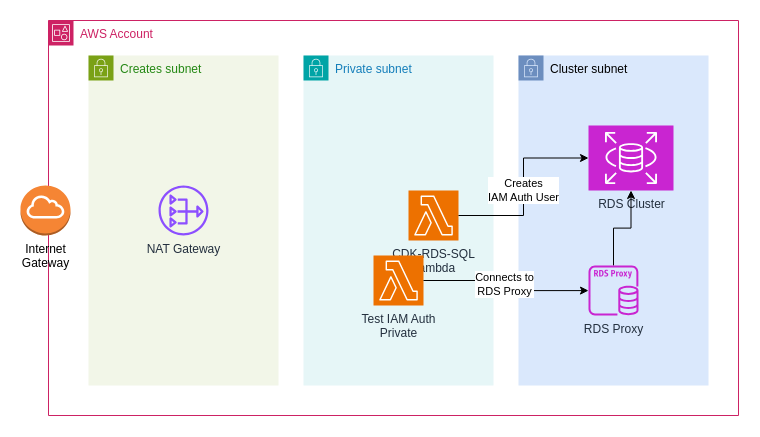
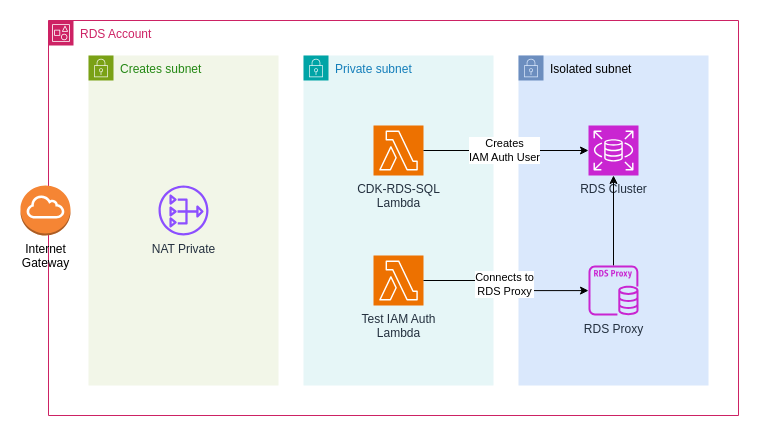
  <mxCell id="0" />
  <mxCell id="1" parent="0" />
  <mxCell id="2" value="Private subnet" style="points=[[0,0],[0.25,0],[0.5,0],[0.75,0],[1,0],[1,0.25],[1,0.5],[1,0.75],[1,1],[0.75,1],[0.5,1],[0.25,1],[0,1],[0,0.75],[0,0.5],[0,0.25]];outlineConnect=0;gradientColor=none;html=1;whiteSpace=wrap;fontSize=12;fontStyle=0;container=1;pointerEvents=0;collapsible=0;recursiveResize=0;shape=mxgraph.aws4.group;grIcon=mxgraph.aws4.group_security_group;grStroke=0;strokeColor=#00A4A6;fillColor=#E6F6F7;verticalAlign=top;align=left;spacingLeft=30;fontColor=#147EBA;dashed=0;" vertex="1" parent="1"><mxGeometry x="303" y="55" width="190" height="330" as="geometry" /></mxCell>
- <mxCell id="3" value="CDK-RDS-SQL&lt;div&gt;Lambda&lt;/div&gt;" style="sketch=0;points=[[0,0,0],[0.25,0,0],[0.5,0,0],[0.75,0,0],[1,0,0],[0,1,0],[0.25,1,0],[0.5,1,0],[0.75,1,0],[1,1,0],[0,0.25,0],[0,0.5,0],[0,0.75,0],[1,0.25,0],[1,0.5,0],[1,0.75,0]];outlineConnect=0;fontColor=#232F3E;fillColor=#ED7100;strokeColor=#ffffff;dashed=0;verticalLabelPosition=bottom;verticalAlign=top;align=center;html=1;fontSize=12;fontStyle=0;aspect=fixed;shape=mxgraph.aws4.resourceIcon;resIcon=mxgraph.aws4.lambda;" vertex="1" parent="2"><mxGeometry x="105" y="135" width="50" height="50" as="geometry" /></mxCell>
- <mxCell id="4" value="Test IAM Auth&lt;div&gt;Private&lt;/div&gt;" style="sketch=0;points=[[0,0,0],[0.25,0,0],[0.5,0,0],[0.75,0,0],[1,0,0],[0,1,0],[0.25,1,0],[0.5,1,0],[0.75,1,0],[1,1,0],[0,0.25,0],[0,0.5,0],[0,0.75,0],[1,0.25,0],[1,0.5,0],[1,0.75,0]];outlineConnect=0;fontColor=#232F3E;fillColor=#ED7100;strokeColor=#ffffff;dashed=0;verticalLabelPosition=bottom;verticalAlign=top;align=center;html=1;fontSize=12;fontStyle=0;aspect=fixed;shape=mxgraph.aws4.resourceIcon;resIcon=mxgraph.aws4.lambda;" vertex="1" parent="2"><mxGeometry x="70" y="200" width="50" height="50" as="geometry" /></mxCell>
+ <mxCell id="3" value="CDK-RDS-SQL&lt;div&gt;Lambda&lt;/div&gt;" style="sketch=0;points=[[0,0,0],[0.25,0,0],[0.5,0,0],[0.75,0,0],[1,0,0],[0,1,0],[0.25,1,0],[0.5,1,0],[0.75,1,0],[1,1,0],[0,0.25,0],[0,0.5,0],[0,0.75,0],[1,0.25,0],[1,0.5,0],[1,0.75,0]];outlineConnect=0;fontColor=#232F3E;fillColor=#ED7100;strokeColor=#ffffff;dashed=0;verticalLabelPosition=bottom;verticalAlign=top;align=center;html=1;fontSize=12;fontStyle=0;aspect=fixed;shape=mxgraph.aws4.resourceIcon;resIcon=mxgraph.aws4.lambda;" vertex="1" parent="2"><mxGeometry x="70" y="70" width="50" height="50" as="geometry" /></mxCell>
+ <mxCell id="4" value="Test IAM Auth&lt;div&gt;Lambda&lt;/div&gt;" style="sketch=0;points=[[0,0,0],[0.25,0,0],[0.5,0,0],[0.75,0,0],[1,0,0],[0,1,0],[0.25,1,0],[0.5,1,0],[0.75,1,0],[1,1,0],[0,0.25,0],[0,0.5,0],[0,0.75,0],[1,0.25,0],[1,0.5,0],[1,0.75,0]];outlineConnect=0;fontColor=#232F3E;fillColor=#ED7100;strokeColor=#ffffff;dashed=0;verticalLabelPosition=bottom;verticalAlign=top;align=center;html=1;fontSize=12;fontStyle=0;aspect=fixed;shape=mxgraph.aws4.resourceIcon;resIcon=mxgraph.aws4.lambda;" vertex="1" parent="2"><mxGeometry x="70" y="200" width="50" height="50" as="geometry" /></mxCell>
  <mxCell id="5" value="Creates subnet" style="points=[[0,0],[0.25,0],[0.5,0],[0.75,0],[1,0],[1,0.25],[1,0.5],[1,0.75],[1,1],[0.75,1],[0.5,1],[0.25,1],[0,1],[0,0.75],[0,0.5],[0,0.25]];outlineConnect=0;gradientColor=none;html=1;whiteSpace=wrap;fontSize=12;fontStyle=0;container=1;pointerEvents=0;collapsible=0;recursiveResize=0;shape=mxgraph.aws4.group;grIcon=mxgraph.aws4.group_security_group;grStroke=0;strokeColor=#7AA116;fillColor=#F2F6E8;verticalAlign=top;align=left;spacingLeft=30;fontColor=#248814;dashed=0;" vertex="1" parent="1"><mxGeometry x="88" y="55" width="190" height="330" as="geometry" /></mxCell>
- <mxCell id="6" value="NAT Gateway" style="sketch=0;outlineConnect=0;fontColor=#232F3E;gradientColor=none;fillColor=#8C4FFF;strokeColor=none;dashed=0;verticalLabelPosition=bottom;verticalAlign=top;align=center;html=1;fontSize=12;fontStyle=0;aspect=fixed;pointerEvents=1;shape=mxgraph.aws4.nat_gateway;" vertex="1" parent="5"><mxGeometry x="70" y="130" width="50" height="50" as="geometry" /></mxCell>
- <mxCell id="7" value="Cluster subnet" style="points=[[0,0],[0.25,0],[0.5,0],[0.75,0],[1,0],[1,0.25],[1,0.5],[1,0.75],[1,1],[0.75,1],[0.5,1],[0.25,1],[0,1],[0,0.75],[0,0.5],[0,0.25]];outlineConnect=0;html=1;whiteSpace=wrap;fontSize=12;fontStyle=0;container=1;pointerEvents=0;collapsible=0;recursiveResize=0;shape=mxgraph.aws4.group;grIcon=mxgraph.aws4.group_security_group;grStroke=0;strokeColor=#6c8ebf;fillColor=#dae8fc;verticalAlign=top;align=left;spacingLeft=30;dashed=0;" vertex="1" parent="1"><mxGeometry x="518" y="55" width="190" height="330" as="geometry" /></mxCell>
- <mxCell id="8" value="RDS Cluster" style="sketch=0;points=[[0,0,0],[0.25,0,0],[0.5,0,0],[0.75,0,0],[1,0,0],[0,1,0],[0.25,1,0],[0.5,1,0],[0.75,1,0],[1,1,0],[0,0.25,0],[0,0.5,0],[0,0.75,0],[1,0.25,0],[1,0.5,0],[1,0.75,0]];outlineConnect=0;fontColor=#232F3E;fillColor=#C925D1;strokeColor=#ffffff;dashed=0;verticalLabelPosition=bottom;verticalAlign=top;align=center;html=1;fontSize=12;fontStyle=0;aspect=fixed;shape=mxgraph.aws4.resourceIcon;resIcon=mxgraph.aws4.rds;" vertex="1" parent="7"><mxGeometry x="70" y="70" width="85" height="65" as="geometry" /></mxCell>
+ <mxCell id="6" value="NAT Private" style="sketch=0;outlineConnect=0;fontColor=#232F3E;gradientColor=none;fillColor=#8C4FFF;strokeColor=none;dashed=0;verticalLabelPosition=bottom;verticalAlign=top;align=center;html=1;fontSize=12;fontStyle=0;aspect=fixed;pointerEvents=1;shape=mxgraph.aws4.nat_gateway;" vertex="1" parent="5"><mxGeometry x="70" y="130" width="50" height="50" as="geometry" /></mxCell>
+ <mxCell id="7" value="Isolated subnet" style="points=[[0,0],[0.25,0],[0.5,0],[0.75,0],[1,0],[1,0.25],[1,0.5],[1,0.75],[1,1],[0.75,1],[0.5,1],[0.25,1],[0,1],[0,0.75],[0,0.5],[0,0.25]];outlineConnect=0;html=1;whiteSpace=wrap;fontSize=12;fontStyle=0;container=1;pointerEvents=0;collapsible=0;recursiveResize=0;shape=mxgraph.aws4.group;grIcon=mxgraph.aws4.group_security_group;grStroke=0;strokeColor=#6c8ebf;fillColor=#dae8fc;verticalAlign=top;align=left;spacingLeft=30;dashed=0;" vertex="1" parent="1"><mxGeometry x="518" y="55" width="190" height="330" as="geometry" /></mxCell>
+ <mxCell id="8" value="RDS Cluster" style="sketch=0;points=[[0,0,0],[0.25,0,0],[0.5,0,0],[0.75,0,0],[1,0,0],[0,1,0],[0.25,1,0],[0.5,1,0],[0.75,1,0],[1,1,0],[0,0.25,0],[0,0.5,0],[0,0.75,0],[1,0.25,0],[1,0.5,0],[1,0.75,0]];outlineConnect=0;fontColor=#232F3E;fillColor=#C925D1;strokeColor=#ffffff;dashed=0;verticalLabelPosition=bottom;verticalAlign=top;align=center;html=1;fontSize=12;fontStyle=0;aspect=fixed;shape=mxgraph.aws4.resourceIcon;resIcon=mxgraph.aws4.rds;" vertex="1" parent="7"><mxGeometry x="70" y="70" width="50" height="50" as="geometry" /></mxCell>
  <mxCell id="9" style="edgeStyle=orthogonalEdgeStyle;rounded=0;orthogonalLoop=1;jettySize=auto;html=1;" edge="1" parent="7" source="10" target="8"><mxGeometry relative="1" as="geometry" /></mxCell>
  <mxCell id="10" value="RDS Proxy" style="sketch=0;outlineConnect=0;fontColor=#232F3E;gradientColor=none;fillColor=#C925D1;strokeColor=none;dashed=0;verticalLabelPosition=bottom;verticalAlign=top;align=center;html=1;fontSize=12;fontStyle=0;aspect=fixed;pointerEvents=1;shape=mxgraph.aws4.rds_proxy;" vertex="1" parent="7"><mxGeometry x="70" y="210" width="50" height="50" as="geometry" /></mxCell>
  <mxCell id="11" style="edgeStyle=orthogonalEdgeStyle;rounded=0;orthogonalLoop=1;jettySize=auto;html=1;entryX=0;entryY=0.5;entryDx=0;entryDy=0;entryPerimeter=0;" edge="1" parent="1" source="3" target="8"><mxGeometry relative="1" as="geometry" /></mxCell>
  <mxCell id="12" value="Creates&lt;div&gt;IAM Auth User&lt;/div&gt;" style="edgeLabel;html=1;align=center;verticalAlign=middle;resizable=0;points=[];" vertex="1" connectable="0" parent="11"><mxGeometry x="-0.03" y="1" relative="1" as="geometry"><mxPoint as="offset" /></mxGeometry></mxCell>
  <mxCell id="13" style="edgeStyle=orthogonalEdgeStyle;rounded=0;orthogonalLoop=1;jettySize=auto;html=1;" edge="1" parent="1" source="4" target="10"><mxGeometry relative="1" as="geometry" /></mxCell>
  <mxCell id="14" value="Connects to&lt;div&gt;RDS Proxy&lt;/div&gt;" style="edgeLabel;html=1;align=center;verticalAlign=middle;resizable=0;points=[];" vertex="1" connectable="0" parent="13"><mxGeometry x="-0.019" y="-2" relative="1" as="geometry"><mxPoint as="offset" /></mxGeometry></mxCell>
- <mxCell id="15" value="AWS Account" style="points=[[0,0],[0.25,0],[0.5,0],[0.75,0],[1,0],[1,0.25],[1,0.5],[1,0.75],[1,1],[0.75,1],[0.5,1],[0.25,1],[0,1],[0,0.75],[0,0.5],[0,0.25]];outlineConnect=0;gradientColor=none;html=1;whiteSpace=wrap;fontSize=12;fontStyle=0;container=1;pointerEvents=0;collapsible=0;recursiveResize=0;shape=mxgraph.aws4.group;grIcon=mxgraph.aws4.group_account;strokeColor=#CD2264;fillColor=none;verticalAlign=top;align=left;spacingLeft=30;fontColor=#CD2264;dashed=0;" vertex="1" parent="1"><mxGeometry x="48" y="20" width="690" height="395" as="geometry" /></mxCell>
+ <mxCell id="15" value="RDS Account" style="points=[[0,0],[0.25,0],[0.5,0],[0.75,0],[1,0],[1,0.25],[1,0.5],[1,0.75],[1,1],[0.75,1],[0.5,1],[0.25,1],[0,1],[0,0.75],[0,0.5],[0,0.25]];outlineConnect=0;gradientColor=none;html=1;whiteSpace=wrap;fontSize=12;fontStyle=0;container=1;pointerEvents=0;collapsible=0;recursiveResize=0;shape=mxgraph.aws4.group;grIcon=mxgraph.aws4.group_account;strokeColor=#CD2264;fillColor=none;verticalAlign=top;align=left;spacingLeft=30;fontColor=#CD2264;dashed=0;" vertex="1" parent="1"><mxGeometry x="48" y="20" width="690" height="395" as="geometry" /></mxCell>
  <mxCell id="16" value="Internet&lt;div&gt;Gateway&lt;/div&gt;" style="outlineConnect=0;dashed=0;verticalLabelPosition=bottom;verticalAlign=top;align=center;html=1;shape=mxgraph.aws3.internet_gateway;fillColor=#F58534;gradientColor=none;" vertex="1" parent="1"><mxGeometry x="20" y="185" width="50" height="50" as="geometry" /></mxCell>
